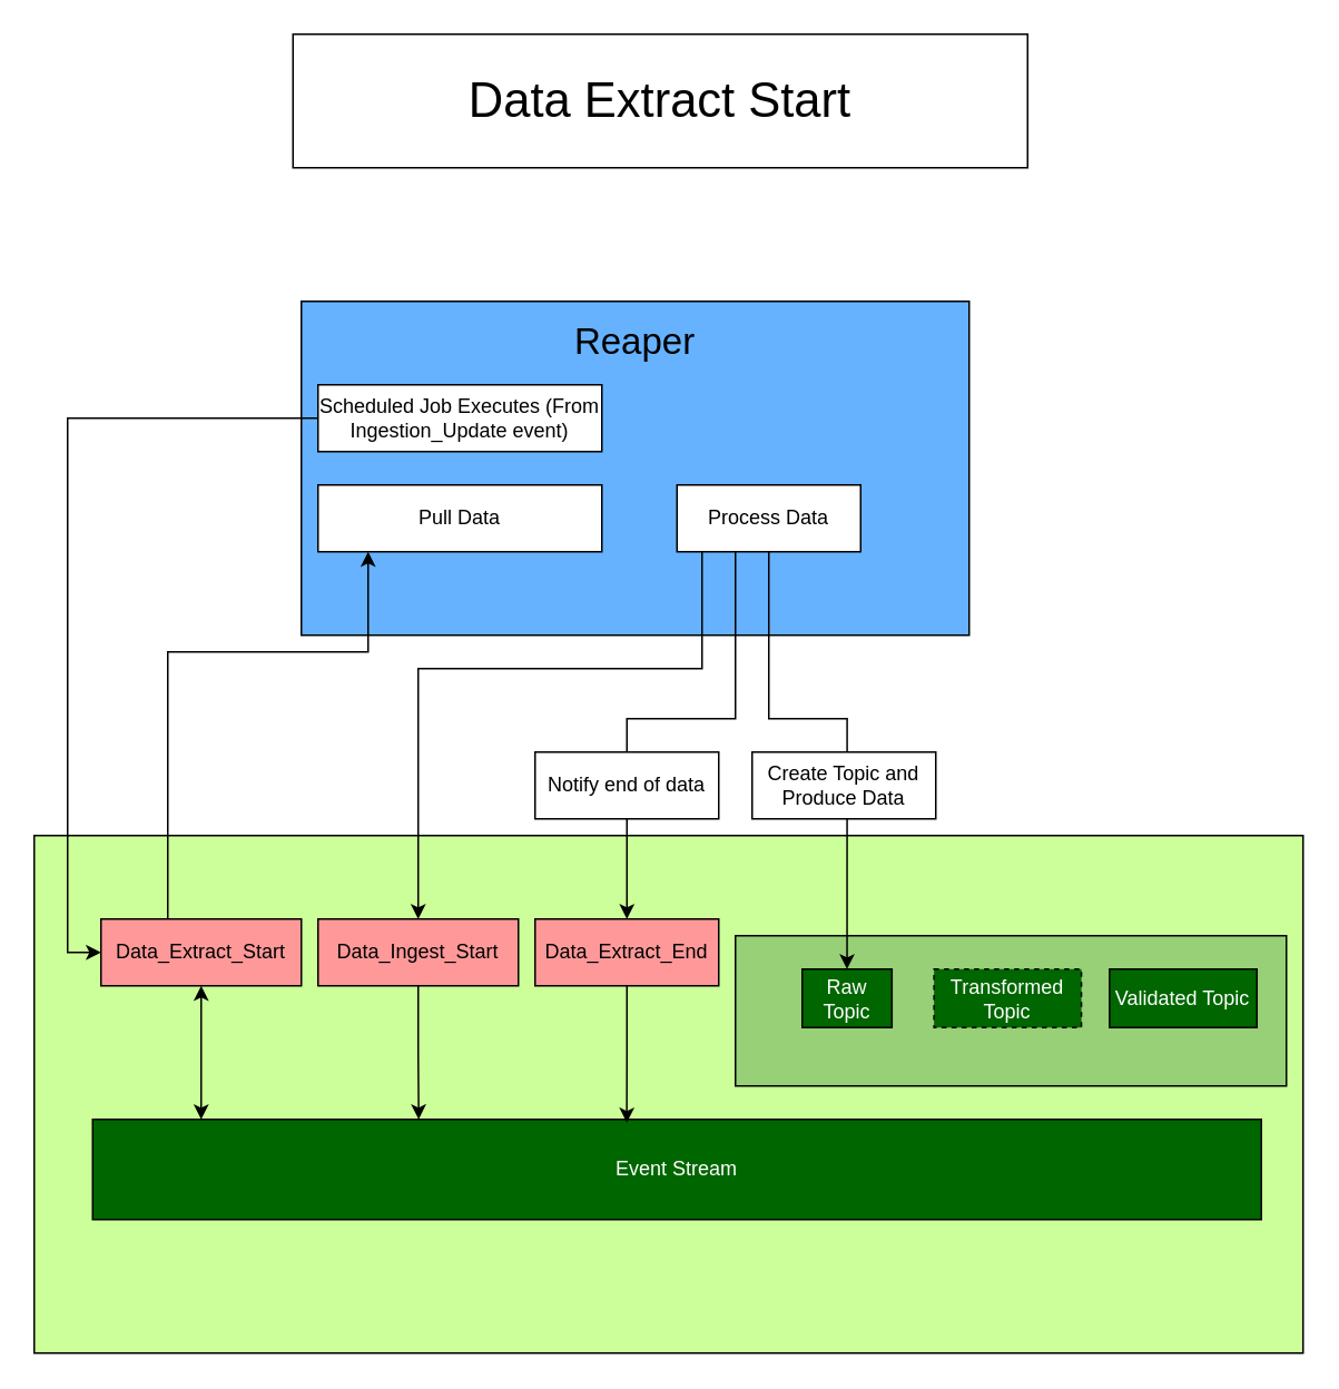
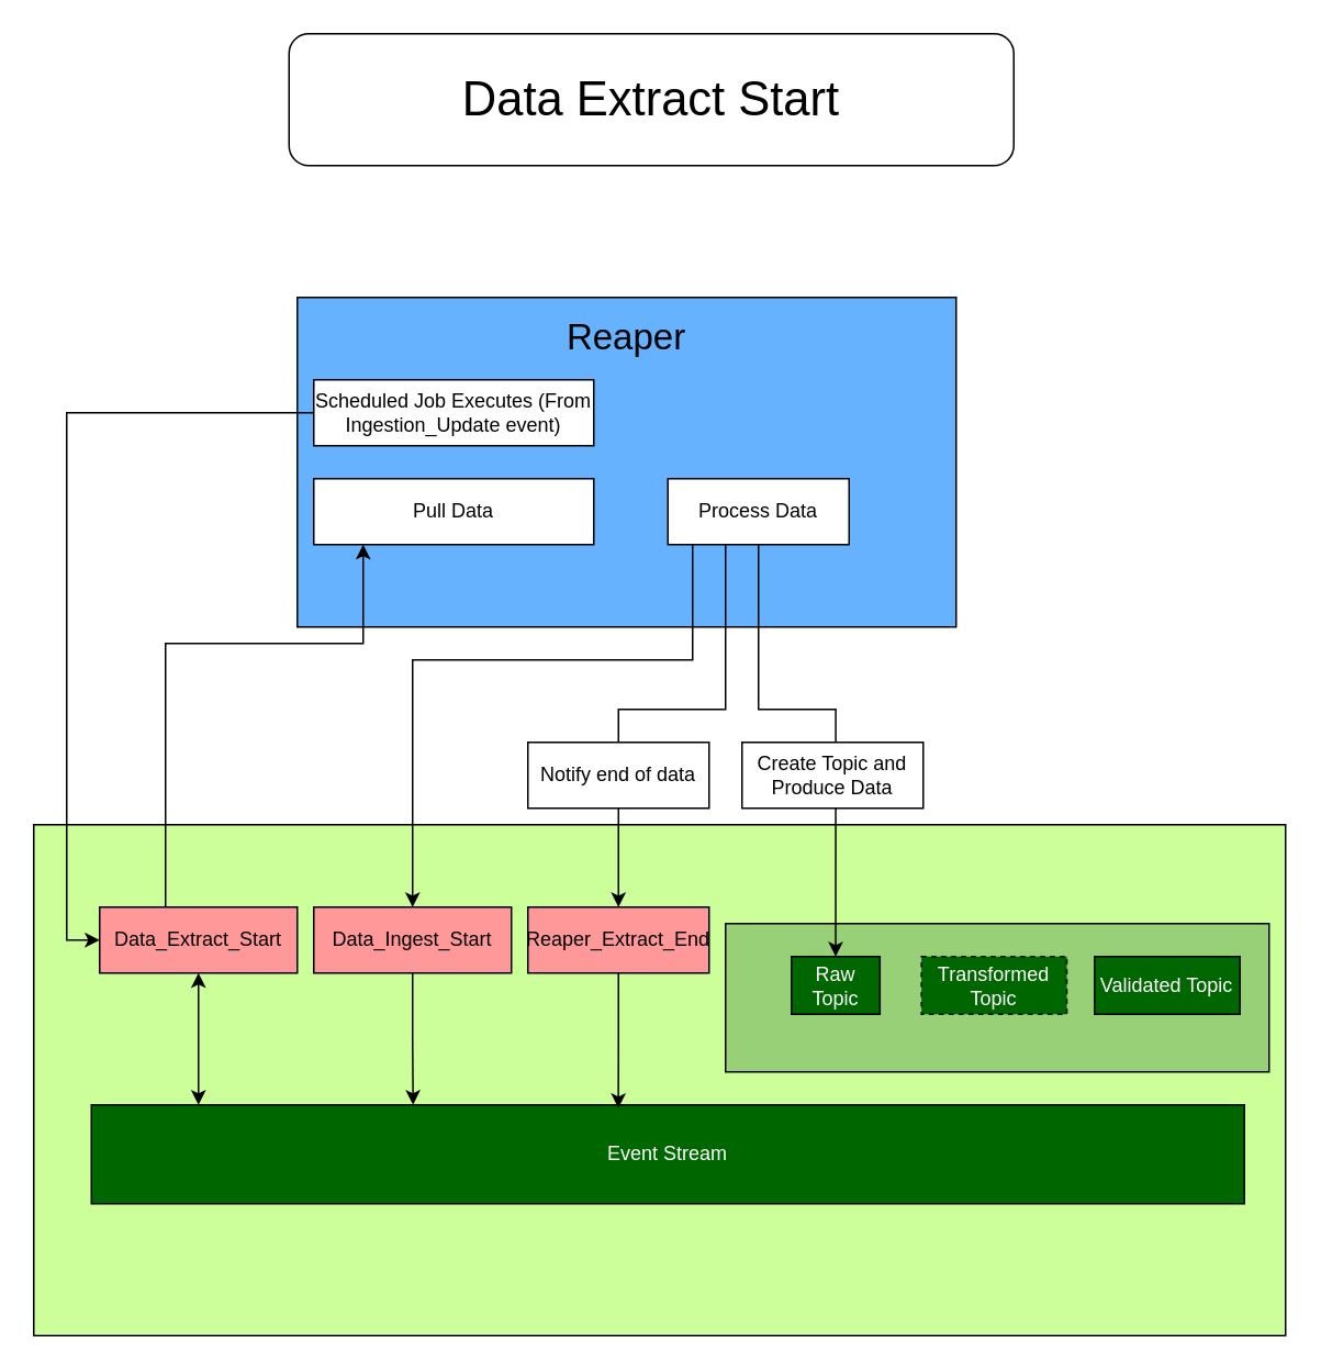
  <mxCell id="0" />
  <mxCell id="1" parent="0" />
  <mxCell id="2" value="" style="rounded=0;whiteSpace=wrap;html=1;fillColor=#CCFF99;" parent="1" vertex="1"><mxGeometry x="20" y="500" width="760" height="310" as="geometry" /></mxCell>
  <mxCell id="3" value="" style="group" parent="1" vertex="1" connectable="0"><mxGeometry x="180" y="180" width="400" height="200" as="geometry" /></mxCell>
  <mxCell id="4" value="" style="rounded=0;whiteSpace=wrap;html=1;fillColor=#66B2FF;movable=1;resizable=1;rotatable=1;deletable=1;editable=1;locked=0;connectable=1;" parent="3" vertex="1"><mxGeometry width="400" height="200" as="geometry" /></mxCell>
  <mxCell id="5" value="Reaper" style="text;html=1;strokeColor=none;fillColor=none;align=center;verticalAlign=middle;whiteSpace=wrap;rounded=0;movable=1;resizable=1;rotatable=1;deletable=1;editable=1;locked=0;connectable=1;fontSize=22;" parent="3" vertex="1"><mxGeometry x="170" y="10" width="60" height="30" as="geometry" /></mxCell>
  <mxCell id="6" value="Scheduled Job Executes (From Ingestion_Update event)" style="rounded=0;whiteSpace=wrap;html=1;" vertex="1" parent="3"><mxGeometry x="10" y="50" width="170" height="40" as="geometry" /></mxCell>
  <mxCell id="7" value="Pull Data" style="rounded=0;whiteSpace=wrap;html=1;" vertex="1" parent="3"><mxGeometry x="10" y="110" width="170" height="40" as="geometry" /></mxCell>
  <mxCell id="8" value="Process Data" style="rounded=0;whiteSpace=wrap;html=1;" vertex="1" parent="3"><mxGeometry x="225" y="110" width="110" height="40" as="geometry" /></mxCell>
  <mxCell id="9" value="&lt;font color=&quot;#ffffff&quot;&gt;Event Stream&lt;/font&gt;" style="rounded=0;whiteSpace=wrap;html=1;fillColor=#006600;" parent="1" vertex="1"><mxGeometry x="55" y="670" width="700" height="60" as="geometry" /></mxCell>
  <mxCell id="10" value="" style="group" parent="1" vertex="1" connectable="0"><mxGeometry x="440" y="560" width="330" height="95" as="geometry" /></mxCell>
  <mxCell id="11" value="" style="rounded=0;whiteSpace=wrap;html=1;fillColor=#97D077;" parent="10" vertex="1"><mxGeometry width="330" height="90" as="geometry" /></mxCell>
  <mxCell id="12" value="&lt;font color=&quot;#ffffff&quot;&gt;Raw Topic&lt;/font&gt;" style="rounded=0;whiteSpace=wrap;html=1;fillColor=#006600;" parent="10" vertex="1"><mxGeometry x="39.999" y="20" width="53.721" height="35" as="geometry" /></mxCell>
  <mxCell id="13" value="&lt;font color=&quot;#ffffff&quot;&gt;Transformed Topic&lt;/font&gt;" style="rounded=0;whiteSpace=wrap;html=1;fillColor=#006600;dashed=1;" parent="10" vertex="1"><mxGeometry x="118.953" y="20" width="88.256" height="35" as="geometry" /></mxCell>
  <mxCell id="14" value="&lt;font color=&quot;#ffffff&quot;&gt;Validated Topic&lt;/font&gt;" style="rounded=0;whiteSpace=wrap;html=1;fillColor=#006600;" parent="10" vertex="1"><mxGeometry x="224.07" y="20" width="88.256" height="35" as="geometry" /></mxCell>
  <mxCell id="15" style="edgeStyle=orthogonalEdgeStyle;rounded=0;orthogonalLoop=1;jettySize=auto;html=1;startArrow=classic;startFill=1;" parent="1" source="17" target="9" edge="1"><mxGeometry relative="1" as="geometry"><Array as="points"><mxPoint x="100" y="670" /><mxPoint x="100" y="670" /></Array></mxGeometry></mxCell>
  <mxCell id="16" style="edgeStyle=orthogonalEdgeStyle;rounded=0;orthogonalLoop=1;jettySize=auto;html=1;" edge="1" parent="1" source="17" target="7"><mxGeometry relative="1" as="geometry"><mxPoint x="230" y="330" as="targetPoint" /><Array as="points"><mxPoint x="100" y="390" /><mxPoint x="220" y="390" /></Array></mxGeometry></mxCell>
  <mxCell id="17" value="Data_Extract_Start" style="rounded=0;whiteSpace=wrap;html=1;fillColor=#FF9999;" parent="1" vertex="1"><mxGeometry x="60" y="550" width="120" height="40" as="geometry" /></mxCell>
- <mxCell id="18" value="Data Extract Start" style="rounded=0;whiteSpace=wrap;html=1;fontSize=29;" parent="1" vertex="1"><mxGeometry x="175" y="20" width="440" height="80" as="geometry" /></mxCell>
+ <mxCell id="18" value="Data Extract Start" style="whiteSpace=wrap;html=1;fontSize=29;rounded=1;" parent="1" vertex="1"><mxGeometry x="175" y="20" width="440" height="80" as="geometry" /></mxCell>
  <mxCell id="19" style="edgeStyle=orthogonalEdgeStyle;rounded=0;orthogonalLoop=1;jettySize=auto;html=1;exitX=0;exitY=0.5;exitDx=0;exitDy=0;entryX=0;entryY=0.5;entryDx=0;entryDy=0;" parent="1" source="6" edge="1" target="17"><mxGeometry relative="1" as="geometry"><mxPoint x="200" y="550" as="targetPoint" /><Array as="points"><mxPoint x="40" y="250" /><mxPoint x="40" y="570" /></Array></mxGeometry></mxCell>
  <mxCell id="20" style="edgeStyle=orthogonalEdgeStyle;rounded=0;orthogonalLoop=1;jettySize=auto;html=1;entryX=0.279;entryY=0;entryDx=0;entryDy=0;entryPerimeter=0;" edge="1" parent="1" source="21" target="9"><mxGeometry relative="1" as="geometry" /></mxCell>
  <mxCell id="21" value="Data_Ingest_Start" style="rounded=0;whiteSpace=wrap;html=1;fillColor=#FF9999;" vertex="1" parent="1"><mxGeometry x="190" y="550" width="120" height="40" as="geometry" /></mxCell>
  <mxCell id="22" style="edgeStyle=orthogonalEdgeStyle;rounded=0;orthogonalLoop=1;jettySize=auto;html=1;" edge="1" parent="1" source="8"><mxGeometry relative="1" as="geometry"><mxPoint x="250" y="550" as="targetPoint" /><Array as="points"><mxPoint x="420" y="400" /><mxPoint x="250" y="400" /></Array></mxGeometry></mxCell>
  <mxCell id="23" style="edgeStyle=orthogonalEdgeStyle;rounded=0;orthogonalLoop=1;jettySize=auto;html=1;entryX=0.5;entryY=0;entryDx=0;entryDy=0;" edge="1" parent="1" source="8" target="12"><mxGeometry relative="1" as="geometry"><Array as="points"><mxPoint x="460" y="430" /><mxPoint x="507" y="430" /></Array></mxGeometry></mxCell>
  <mxCell id="24" value="Create Topic and Produce Data" style="rounded=0;whiteSpace=wrap;html=1;" vertex="1" parent="1"><mxGeometry x="450" y="450" width="110" height="40" as="geometry" /></mxCell>
  <mxCell id="25" style="edgeStyle=orthogonalEdgeStyle;rounded=0;orthogonalLoop=1;jettySize=auto;html=1;entryX=0.457;entryY=0.033;entryDx=0;entryDy=0;entryPerimeter=0;" edge="1" parent="1" source="26" target="9"><mxGeometry relative="1" as="geometry" /></mxCell>
- <mxCell id="26" value="Data_Extract_End" style="rounded=0;whiteSpace=wrap;html=1;fillColor=#FF9999;" vertex="1" parent="1"><mxGeometry x="320" y="550" width="110" height="40" as="geometry" /></mxCell>
+ <mxCell id="26" value="Reaper_Extract_End" style="rounded=0;whiteSpace=wrap;html=1;fillColor=#FF9999;" vertex="1" parent="1"><mxGeometry x="320" y="550" width="110" height="40" as="geometry" /></mxCell>
  <mxCell id="27" style="edgeStyle=orthogonalEdgeStyle;rounded=0;orthogonalLoop=1;jettySize=auto;html=1;" edge="1" parent="1" source="8" target="26"><mxGeometry relative="1" as="geometry"><Array as="points"><mxPoint x="440" y="430" /><mxPoint x="375" y="430" /></Array></mxGeometry></mxCell>
  <mxCell id="28" value="Notify end of data" style="rounded=0;whiteSpace=wrap;html=1;" vertex="1" parent="1"><mxGeometry x="320" y="450" width="110" height="40" as="geometry" /></mxCell>
